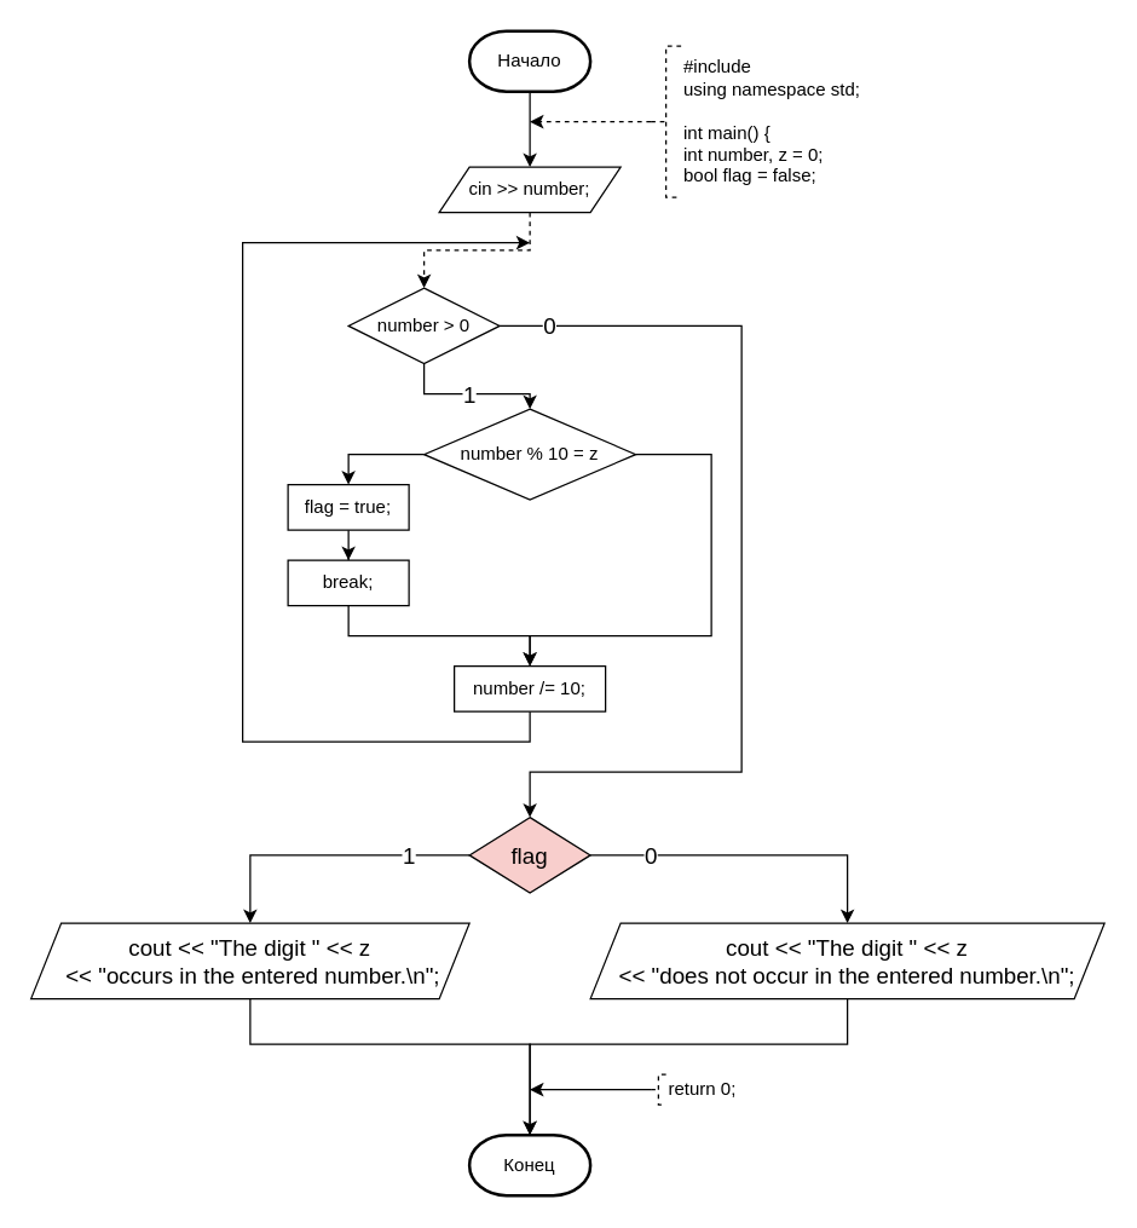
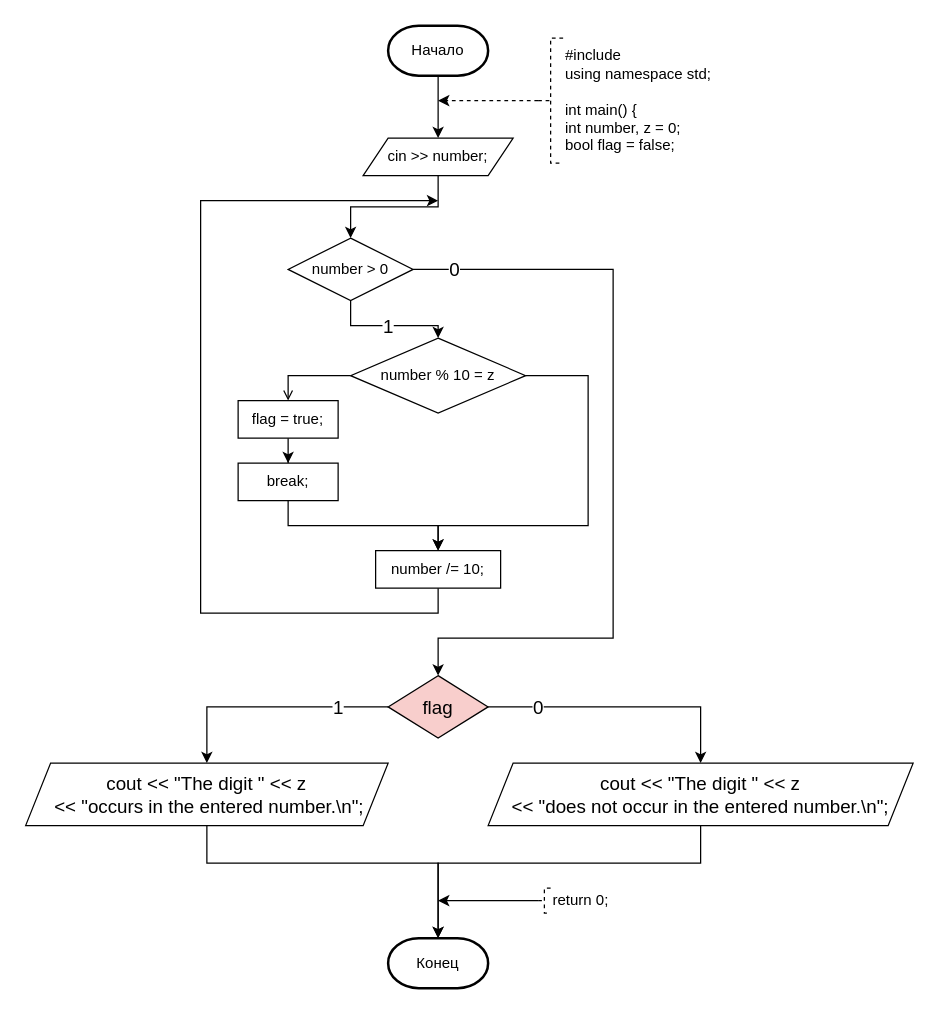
  <mxCell id="0" />
  <mxCell id="1" parent="0" />
  <mxCell id="2" style="edgeStyle=orthogonalEdgeStyle;rounded=0;orthogonalLoop=1;jettySize=auto;html=1;entryX=0.5;entryY=0;entryDx=0;entryDy=0;fontSize=12;" edge="1" parent="1" source="3" target="5"><mxGeometry relative="1" as="geometry" /></mxCell>
  <mxCell id="3" value="Начало" style="strokeWidth=2;html=1;shape=mxgraph.flowchart.terminator;whiteSpace=wrap;fontSize=12;" vertex="1" parent="1"><mxGeometry x="310" y="20" width="80" height="40" as="geometry" /></mxCell>
- <mxCell id="4" style="edgeStyle=orthogonalEdgeStyle;rounded=0;orthogonalLoop=1;jettySize=auto;html=1;entryX=0.5;entryY=0;entryDx=0;entryDy=0;entryPerimeter=0;fontSize=12;dashed=1;" edge="1" parent="1" source="5" target="10"><mxGeometry relative="1" as="geometry" /></mxCell>
+ <mxCell id="4" style="edgeStyle=orthogonalEdgeStyle;rounded=0;orthogonalLoop=1;jettySize=auto;html=1;entryX=0.5;entryY=0;entryDx=0;entryDy=0;entryPerimeter=0;fontSize=12;" edge="1" parent="1" source="5" target="10"><mxGeometry relative="1" as="geometry" /></mxCell>
  <mxCell id="5" value="cin &gt;&gt; number;" style="shape=parallelogram;perimeter=parallelogramPerimeter;whiteSpace=wrap;html=1;fixedSize=1;fontSize=12;" vertex="1" parent="1"><mxGeometry x="290" y="110" width="120" height="30" as="geometry" /></mxCell>
  <mxCell id="6" style="edgeStyle=orthogonalEdgeStyle;rounded=0;orthogonalLoop=1;jettySize=auto;html=1;fontSize=12;dashed=1;" edge="1" parent="1" source="7"><mxGeometry relative="1" as="geometry"><mxPoint x="350" y="80" as="targetPoint" /></mxGeometry></mxCell>
  <mxCell id="7" value="#include &lt;br&gt;using namespace std;&lt;br&gt;&lt;br&gt;int main() {&lt;br&gt;&#09;int number, z = 0;&lt;br&gt;&#09;bool flag = false;" style="strokeWidth=1;html=1;shape=mxgraph.flowchart.annotation_2;align=left;labelPosition=right;pointerEvents=1;fontSize=12;dashed=1;" vertex="1" parent="1"><mxGeometry x="430" y="30" width="20" height="100" as="geometry" /></mxCell>
  <mxCell id="8" value="1" style="edgeStyle=orthogonalEdgeStyle;rounded=0;orthogonalLoop=1;jettySize=auto;html=1;entryX=0.5;entryY=0;entryDx=0;entryDy=0;entryPerimeter=0;fontSize=15;" edge="1" parent="1" source="10" target="13"><mxGeometry relative="1" as="geometry" /></mxCell>
  <mxCell id="9" value="0" style="edgeStyle=orthogonalEdgeStyle;rounded=0;orthogonalLoop=1;jettySize=auto;html=1;fontSize=15;entryX=0.5;entryY=0;entryDx=0;entryDy=0;" edge="1" parent="1" source="10" target="22"><mxGeometry x="-0.894" relative="1" as="geometry"><mxPoint x="350" y="550" as="targetPoint" /><Array as="points"><mxPoint x="490" y="215" /><mxPoint x="490" y="510" /><mxPoint x="350" y="510" /></Array><mxPoint as="offset" /></mxGeometry></mxCell>
  <mxCell id="10" value="number &gt; 0" style="strokeWidth=1;html=1;shape=mxgraph.flowchart.decision;whiteSpace=wrap;fontSize=12;" vertex="1" parent="1"><mxGeometry x="230" y="190" width="100" height="50" as="geometry" /></mxCell>
- <mxCell id="11" style="edgeStyle=orthogonalEdgeStyle;rounded=0;orthogonalLoop=1;jettySize=auto;html=1;entryX=0.5;entryY=0;entryDx=0;entryDy=0;fontSize=12;exitX=0;exitY=0.5;exitDx=0;exitDy=0;exitPerimeter=0;" edge="1" parent="1" source="13" target="15"><mxGeometry relative="1" as="geometry"><Array as="points"><mxPoint x="230" y="300" /></Array></mxGeometry></mxCell>
+ <mxCell id="11" style="edgeStyle=orthogonalEdgeStyle;rounded=0;orthogonalLoop=1;jettySize=auto;html=1;entryX=0.5;entryY=0;entryDx=0;entryDy=0;fontSize=12;exitX=0;exitY=0.5;exitDx=0;exitDy=0;exitPerimeter=0;endArrow=open;" edge="1" parent="1" source="13" target="15"><mxGeometry relative="1" as="geometry"><Array as="points"><mxPoint x="230" y="300" /></Array></mxGeometry></mxCell>
  <mxCell id="12" value="" style="edgeStyle=orthogonalEdgeStyle;rounded=0;orthogonalLoop=1;jettySize=auto;html=1;fontSize=12;exitX=1;exitY=0.5;exitDx=0;exitDy=0;exitPerimeter=0;" edge="1" parent="1" source="13" target="19"><mxGeometry relative="1" as="geometry"><Array as="points"><mxPoint x="470" y="300" /><mxPoint x="470" y="420" /><mxPoint x="350" y="420" /></Array></mxGeometry></mxCell>
  <mxCell id="13" value="number % 10 = z" style="strokeWidth=1;html=1;shape=mxgraph.flowchart.decision;whiteSpace=wrap;fontSize=12;" vertex="1" parent="1"><mxGeometry x="280" y="270" width="140" height="60" as="geometry" /></mxCell>
  <mxCell id="14" value="" style="edgeStyle=orthogonalEdgeStyle;rounded=0;orthogonalLoop=1;jettySize=auto;html=1;fontSize=12;" edge="1" parent="1" source="15" target="17"><mxGeometry relative="1" as="geometry" /></mxCell>
  <mxCell id="15" value="flag = true;" style="rounded=0;whiteSpace=wrap;html=1;fontSize=12;strokeWidth=1;" vertex="1" parent="1"><mxGeometry x="190" y="320" width="80" height="30" as="geometry" /></mxCell>
  <mxCell id="16" style="edgeStyle=orthogonalEdgeStyle;rounded=0;orthogonalLoop=1;jettySize=auto;html=1;entryX=0.5;entryY=0;entryDx=0;entryDy=0;fontSize=12;" edge="1" parent="1" source="17" target="19"><mxGeometry relative="1" as="geometry"><Array as="points"><mxPoint x="230" y="420" /><mxPoint x="350" y="420" /></Array></mxGeometry></mxCell>
  <mxCell id="17" value="break;" style="rounded=0;whiteSpace=wrap;html=1;fontSize=12;strokeWidth=1;" vertex="1" parent="1"><mxGeometry x="190" y="370" width="80" height="30" as="geometry" /></mxCell>
  <mxCell id="18" style="edgeStyle=orthogonalEdgeStyle;rounded=0;orthogonalLoop=1;jettySize=auto;html=1;fontSize=12;" edge="1" parent="1" source="19"><mxGeometry relative="1" as="geometry"><mxPoint x="350" y="160" as="targetPoint" /><Array as="points"><mxPoint x="350" y="490" /><mxPoint x="160" y="490" /><mxPoint x="160" y="160" /></Array></mxGeometry></mxCell>
  <mxCell id="19" value="number /= 10;" style="whiteSpace=wrap;html=1;strokeWidth=1;" vertex="1" parent="1"><mxGeometry x="300" y="440" width="100" height="30" as="geometry" /></mxCell>
  <mxCell id="20" value="0" style="edgeStyle=orthogonalEdgeStyle;rounded=0;orthogonalLoop=1;jettySize=auto;html=1;entryX=0.5;entryY=0;entryDx=0;entryDy=0;fontSize=15;" edge="1" parent="1" source="22" target="26"><mxGeometry x="-0.628" relative="1" as="geometry"><Array as="points"><mxPoint x="560" y="565" /></Array><mxPoint as="offset" /></mxGeometry></mxCell>
  <mxCell id="21" value="1" style="edgeStyle=orthogonalEdgeStyle;rounded=0;orthogonalLoop=1;jettySize=auto;html=1;entryX=0.5;entryY=0;entryDx=0;entryDy=0;fontSize=15;" edge="1" parent="1" source="22" target="24"><mxGeometry x="-0.579" relative="1" as="geometry"><Array as="points"><mxPoint x="165" y="565" /></Array><mxPoint as="offset" /></mxGeometry></mxCell>
  <mxCell id="22" value="flag" style="rhombus;whiteSpace=wrap;html=1;fontSize=15;strokeWidth=1;fillColor=#f8cecc;" vertex="1" parent="1"><mxGeometry x="310" y="540" width="80" height="50" as="geometry" /></mxCell>
  <mxCell id="23" style="edgeStyle=orthogonalEdgeStyle;rounded=0;orthogonalLoop=1;jettySize=auto;html=1;entryX=0.5;entryY=0;entryDx=0;entryDy=0;entryPerimeter=0;fontSize=12;" edge="1" parent="1" source="24" target="27"><mxGeometry relative="1" as="geometry"><Array as="points"><mxPoint x="165" y="690" /><mxPoint x="350" y="690" /></Array></mxGeometry></mxCell>
  <mxCell id="24" value="cout &amp;lt;&amp;lt; &quot;The digit &quot; &amp;lt;&amp;lt; z&lt;br&gt;&amp;nbsp;&amp;lt;&amp;lt; &quot;occurs in the entered number.\n&quot;;" style="shape=parallelogram;perimeter=parallelogramPerimeter;whiteSpace=wrap;html=1;fixedSize=1;fontSize=15;strokeWidth=1;" vertex="1" parent="1"><mxGeometry x="20" y="610" width="290" height="50" as="geometry" /></mxCell>
  <mxCell id="25" style="edgeStyle=orthogonalEdgeStyle;rounded=0;orthogonalLoop=1;jettySize=auto;html=1;entryX=0.5;entryY=0;entryDx=0;entryDy=0;entryPerimeter=0;fontSize=12;" edge="1" parent="1" source="26" target="27"><mxGeometry relative="1" as="geometry"><Array as="points"><mxPoint x="560" y="690" /><mxPoint x="350" y="690" /></Array></mxGeometry></mxCell>
  <mxCell id="26" value="cout &amp;lt;&amp;lt; &quot;The digit &quot; &amp;lt;&amp;lt; z &lt;br&gt;&amp;lt;&amp;lt; &quot;does not occur in the entered number.\n&quot;;" style="shape=parallelogram;perimeter=parallelogramPerimeter;whiteSpace=wrap;html=1;fixedSize=1;fontSize=15;strokeWidth=1;" vertex="1" parent="1"><mxGeometry x="390" y="610" width="340" height="50" as="geometry" /></mxCell>
  <mxCell id="27" value="Конец" style="strokeWidth=2;html=1;shape=mxgraph.flowchart.terminator;whiteSpace=wrap;fontSize=12;" vertex="1" parent="1"><mxGeometry x="310" y="750" width="80" height="40" as="geometry" /></mxCell>
  <mxCell id="28" style="edgeStyle=orthogonalEdgeStyle;rounded=0;orthogonalLoop=1;jettySize=auto;html=1;fontSize=12;" edge="1" parent="1" source="29"><mxGeometry relative="1" as="geometry"><mxPoint x="350" y="720" as="targetPoint" /></mxGeometry></mxCell>
  <mxCell id="29" value="return 0;" style="strokeWidth=1;html=1;shape=mxgraph.flowchart.annotation_2;align=left;labelPosition=right;pointerEvents=1;fontSize=12;dashed=1;" vertex="1" parent="1"><mxGeometry x="430" y="710" width="10" height="20" as="geometry" /></mxCell>
